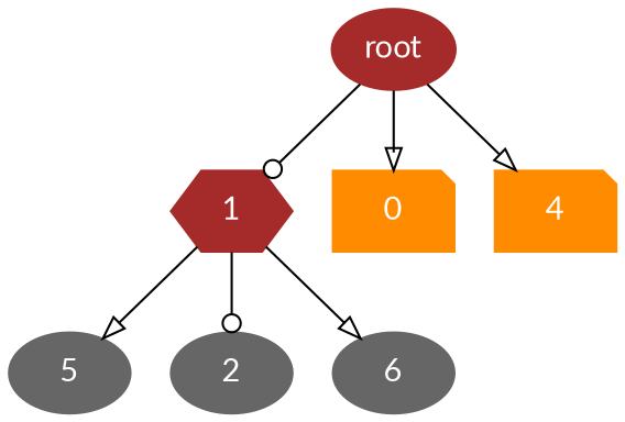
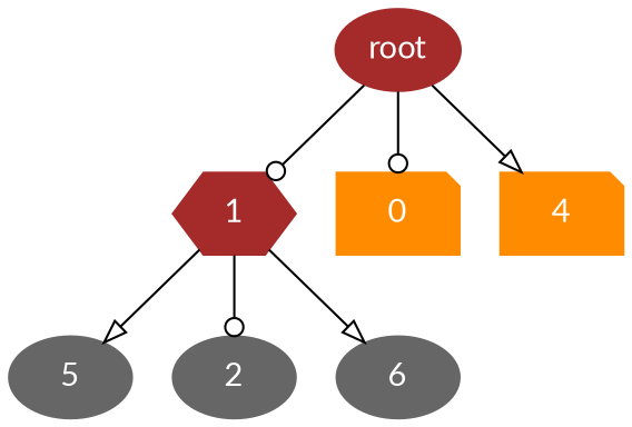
  digraph {
    fontname=Lato
    node [color=gray40 fontcolor=white fontname=Lato shape=ellipse style=filled]
    edge [arrowhead=odot fontname=Lato]
    root [color=brown]
    1 [color=brown shape=hexagon]
    n3 [color=darkorange label=0 shape=note]
    4 [color=darkorange shape=note]
    5
    2
    6
    root -> 1
-   root -> n3 [arrowhead=onormal]
+   root -> n3
    root -> 4 [arrowhead=onormal]
    1 -> 5 [arrowhead=onormal]
    1 -> 2
    1 -> 6 [arrowhead=onormal]
  }
